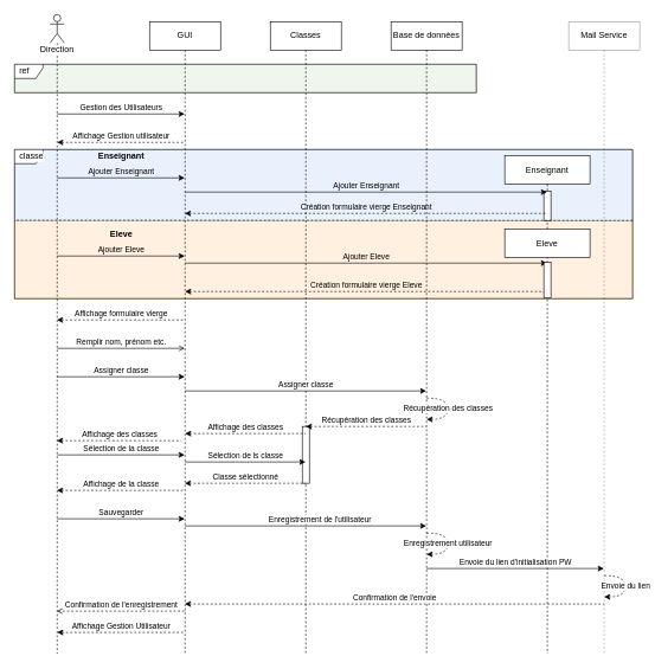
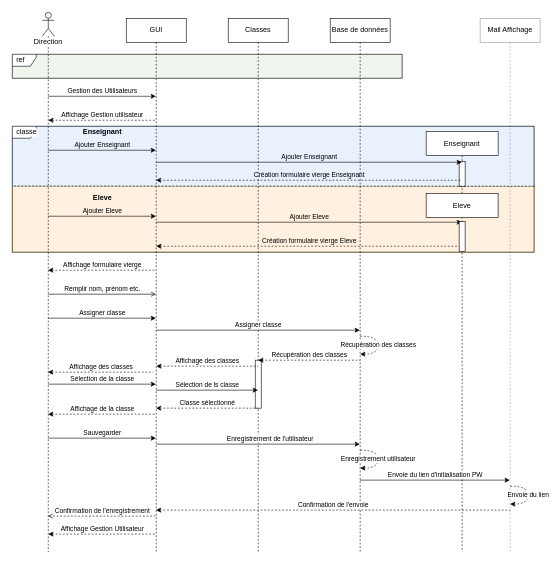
  <mxCell id="0" />
  <mxCell id="1" parent="0" />
  <mxCell id="2" value="" style="rounded=0;whiteSpace=wrap;html=1;labelBackgroundColor=default;fillColor=#ffe6cc;strokeColor=#d79b00;opacity=60;" vertex="1" parent="1"><mxGeometry x="20" y="310" width="870" height="110" as="geometry" /></mxCell>
  <mxCell id="3" value="" style="rounded=0;whiteSpace=wrap;html=1;labelBackgroundColor=default;fillColor=#dae8fc;strokeColor=#6c8ebf;opacity=60;" vertex="1" parent="1"><mxGeometry x="20" y="210" width="870" height="100" as="geometry" /></mxCell>
  <mxCell id="4" value="classe" style="shape=umlFrame;whiteSpace=wrap;html=1;width=40;height=20;boundedLbl=1;verticalAlign=middle;align=left;spacingLeft=5;labelBackgroundColor=default;fillColor=default;gradientColor=#ffffff;" vertex="1" parent="1"><mxGeometry x="20" y="210" width="870" height="210" as="geometry" /></mxCell>
  <mxCell id="5" value="" style="rounded=0;whiteSpace=wrap;html=1;labelBackgroundColor=default;fillColor=#d5e8d4;strokeColor=#82b366;opacity=40;" vertex="1" parent="1"><mxGeometry x="20" y="90" width="650" height="40" as="geometry" /></mxCell>
  <mxCell id="6" value="ref" style="shape=umlFrame;whiteSpace=wrap;html=1;width=40;height=20;boundedLbl=1;verticalAlign=middle;align=left;spacingLeft=5;labelBackgroundColor=default;gradientColor=#ffffff;" vertex="1" parent="1"><mxGeometry x="20" y="90" width="650" height="40" as="geometry" /></mxCell>
  <mxCell id="7" value="GUI" style="shape=umlLifeline;perimeter=lifelinePerimeter;whiteSpace=wrap;html=1;container=1;collapsible=0;recursiveResize=0;outlineConnect=0;" vertex="1" parent="1"><mxGeometry x="210" y="30" width="100" height="890" as="geometry" /></mxCell>
  <mxCell id="8" value="Affichage formulaire vierge" style="endArrow=none;html=1;rounded=0;verticalAlign=bottom;dashed=1;startArrow=classic;startFill=1;endFill=0;" edge="1" parent="7"><mxGeometry width="50" height="50" relative="1" as="geometry"><mxPoint x="-130.37" y="420" as="sourcePoint" /><mxPoint x="50" y="420" as="targetPoint" /></mxGeometry></mxCell>
  <mxCell id="9" value="Affichage de la classe" style="endArrow=none;html=1;rounded=0;verticalAlign=bottom;dashed=1;startArrow=classic;startFill=1;endFill=0;" edge="1" parent="7"><mxGeometry width="50" height="50" relative="1" as="geometry"><mxPoint x="-130.37" y="660" as="sourcePoint" /><mxPoint x="50" y="660.0" as="targetPoint" /></mxGeometry></mxCell>
  <mxCell id="10" value="Confirmation de l'enregistrement" style="endArrow=none;html=1;rounded=0;verticalAlign=bottom;dashed=1;startArrow=open;startFill=0;endFill=0;" edge="1" parent="7"><mxGeometry width="50" height="50" relative="1" as="geometry"><mxPoint x="-130.37" y="830" as="sourcePoint" /><mxPoint x="50" y="830" as="targetPoint" /></mxGeometry></mxCell>
  <mxCell id="11" value="Direction" style="shape=umlLifeline;participant=umlActor;perimeter=lifelinePerimeter;whiteSpace=wrap;html=1;container=1;collapsible=0;recursiveResize=0;verticalAlign=top;spacingTop=36;outlineConnect=0;labelBackgroundColor=default;" vertex="1" parent="1"><mxGeometry x="70" y="20" width="20" height="900" as="geometry" /></mxCell>
  <mxCell id="12" value="Base de données" style="shape=umlLifeline;perimeter=lifelinePerimeter;whiteSpace=wrap;html=1;container=1;collapsible=0;recursiveResize=0;outlineConnect=0;" vertex="1" parent="1"><mxGeometry x="550" y="30" width="100" height="890" as="geometry" /></mxCell>
  <mxCell id="13" value="Récupération des classes" style="curved=1;endArrow=classic;html=1;rounded=0;dashed=1;" edge="1" parent="12"><mxGeometry width="50" height="50" relative="1" as="geometry"><mxPoint x="50" y="530" as="sourcePoint" /><mxPoint x="50" y="560" as="targetPoint" /><Array as="points"><mxPoint x="80" y="530" /><mxPoint x="80" y="560" /></Array></mxGeometry></mxCell>
  <mxCell id="14" value="Enregistrement utilisateur" style="curved=1;endArrow=classic;html=1;rounded=0;dashed=1;" edge="1" parent="12"><mxGeometry width="50" height="50" relative="1" as="geometry"><mxPoint x="50" y="720.0" as="sourcePoint" /><mxPoint x="50" y="750.0" as="targetPoint" /><Array as="points"><mxPoint x="80" y="720" /><mxPoint x="80" y="750" /></Array></mxGeometry></mxCell>
  <mxCell id="15" value="Création formulaire vierge Eleve" style="endArrow=none;html=1;rounded=0;verticalAlign=bottom;dashed=1;startArrow=classic;startFill=1;endFill=0;labelBackgroundColor=none;" edge="1" parent="12"><mxGeometry width="50" height="50" relative="1" as="geometry"><mxPoint x="-290.0" y="380" as="sourcePoint" /><mxPoint x="219.87" y="380" as="targetPoint" /><Array as="points"><mxPoint x="-9.63" y="380" /></Array></mxGeometry></mxCell>
  <mxCell id="16" value="Ajouter Eleve" style="endArrow=classic;html=1;rounded=0;verticalAlign=bottom;labelBackgroundColor=none;" edge="1" parent="12"><mxGeometry width="50" height="50" relative="1" as="geometry"><mxPoint x="-290" y="340" as="sourcePoint" /><mxPoint x="219.5" y="340" as="targetPoint" /></mxGeometry></mxCell>
  <mxCell id="17" value="Gestion des Utilisateurs" style="endArrow=classic;html=1;rounded=0;verticalAlign=bottom;" edge="1" parent="1" target="7"><mxGeometry width="50" height="50" relative="1" as="geometry"><mxPoint x="80" y="160" as="sourcePoint" /><mxPoint x="200" y="160" as="targetPoint" /></mxGeometry></mxCell>
  <mxCell id="18" value="Classes" style="shape=umlLifeline;perimeter=lifelinePerimeter;whiteSpace=wrap;html=1;container=1;collapsible=0;recursiveResize=0;outlineConnect=0;" vertex="1" parent="1"><mxGeometry x="380" y="30" width="100" height="890" as="geometry" /></mxCell>
  <mxCell id="19" value="" style="rounded=0;whiteSpace=wrap;html=1;labelBackgroundColor=default;fillColor=default;gradientColor=#ffffff;" vertex="1" parent="18"><mxGeometry x="45" y="570" width="10" height="80" as="geometry" /></mxCell>
  <mxCell id="20" value="Affichage Gestion utilisateur" style="endArrow=none;html=1;rounded=0;verticalAlign=bottom;dashed=1;startArrow=classic;startFill=1;endFill=0;" edge="1" parent="1" target="7"><mxGeometry width="50" height="50" relative="1" as="geometry"><mxPoint x="80" y="200" as="sourcePoint" /><mxPoint x="200" y="200" as="targetPoint" /></mxGeometry></mxCell>
  <mxCell id="21" value="Ajouter Enseignant" style="endArrow=classic;html=1;rounded=0;verticalAlign=bottom;labelBackgroundColor=none;" edge="1" parent="1"><mxGeometry width="50" height="50" relative="1" as="geometry"><mxPoint x="80" y="250" as="sourcePoint" /><mxPoint x="259.5" y="250" as="targetPoint" /></mxGeometry></mxCell>
  <mxCell id="22" value="Enseignant" style="shape=umlLifeline;perimeter=lifelinePerimeter;whiteSpace=wrap;html=1;container=1;collapsible=0;recursiveResize=0;outlineConnect=0;fontColor=default;labelBackgroundColor=none;fillColor=default;" vertex="1" parent="1"><mxGeometry x="710" y="219" width="120" height="701" as="geometry" /></mxCell>
  <mxCell id="23" value="" style="rounded=0;whiteSpace=wrap;html=1;labelBackgroundColor=default;gradientColor=#ffffff;fillColor=default;" vertex="1" parent="22"><mxGeometry x="55" y="50" width="10" height="41" as="geometry" /></mxCell>
  <mxCell id="24" value="Eleve" style="rounded=0;whiteSpace=wrap;html=1;labelBackgroundColor=default;fillColor=default;gradientColor=#ffffff;" vertex="1" parent="22"><mxGeometry y="103" width="120" height="40" as="geometry" /></mxCell>
  <mxCell id="25" value="" style="rounded=0;whiteSpace=wrap;html=1;labelBackgroundColor=default;gradientColor=#ffffff;fillColor=default;" vertex="1" parent="22"><mxGeometry x="55" y="150" width="10" height="50" as="geometry" /></mxCell>
  <mxCell id="26" value="Ajouter Enseignant" style="endArrow=classic;html=1;rounded=0;verticalAlign=bottom;labelBackgroundColor=none;" edge="1" parent="1"><mxGeometry width="50" height="50" relative="1" as="geometry"><mxPoint x="260" y="270" as="sourcePoint" /><mxPoint x="769.5" y="270" as="targetPoint" /></mxGeometry></mxCell>
  <mxCell id="27" value="Remplir nom, prénom etc." style="endArrow=open;html=1;rounded=0;verticalAlign=bottom;endFill=0;" edge="1" parent="1"><mxGeometry width="50" height="50" relative="1" as="geometry"><mxPoint x="80" y="490" as="sourcePoint" /><mxPoint x="259.5" y="490" as="targetPoint" /></mxGeometry></mxCell>
  <mxCell id="28" value="Assigner classe" style="endArrow=classic;html=1;rounded=0;verticalAlign=bottom;" edge="1" parent="1"><mxGeometry width="50" height="50" relative="1" as="geometry"><mxPoint x="80" y="530" as="sourcePoint" /><mxPoint x="259.5" y="530" as="targetPoint" /></mxGeometry></mxCell>
  <mxCell id="29" value="Assigner classe" style="endArrow=classic;html=1;rounded=0;verticalAlign=bottom;" edge="1" parent="1"><mxGeometry width="50" height="50" relative="1" as="geometry"><mxPoint x="260" y="550" as="sourcePoint" /><mxPoint x="599.5" y="550" as="targetPoint" /></mxGeometry></mxCell>
  <mxCell id="30" value="Récupération des classes" style="endArrow=none;html=1;rounded=0;verticalAlign=bottom;dashed=1;startArrow=classic;startFill=1;endFill=0;" edge="1" parent="1"><mxGeometry width="50" height="50" relative="1" as="geometry"><mxPoint x="430" y="600" as="sourcePoint" /><mxPoint x="599.5" y="600" as="targetPoint" /></mxGeometry></mxCell>
  <mxCell id="31" value="Affichage des classes" style="endArrow=none;html=1;rounded=0;verticalAlign=bottom;dashed=1;startArrow=classic;startFill=1;endFill=0;" edge="1" parent="1"><mxGeometry width="50" height="50" relative="1" as="geometry"><mxPoint x="260.06" y="610" as="sourcePoint" /><mxPoint x="429.93" y="610" as="targetPoint" /><Array as="points"><mxPoint x="340.43" y="610" /></Array></mxGeometry></mxCell>
  <mxCell id="32" value="Sélection de la classe" style="endArrow=classic;html=1;rounded=0;verticalAlign=bottom;" edge="1" parent="1"><mxGeometry width="50" height="50" relative="1" as="geometry"><mxPoint x="80" y="640" as="sourcePoint" /><mxPoint x="259.5" y="640" as="targetPoint" /></mxGeometry></mxCell>
  <mxCell id="33" value="Sélection de ls classe" style="endArrow=classic;html=1;rounded=0;verticalAlign=bottom;" edge="1" parent="1"><mxGeometry width="50" height="50" relative="1" as="geometry"><mxPoint x="260" y="650" as="sourcePoint" /><mxPoint x="429.5" y="650" as="targetPoint" /></mxGeometry></mxCell>
  <mxCell id="34" value="Classe sélectionné" style="endArrow=none;html=1;rounded=0;verticalAlign=bottom;dashed=1;startArrow=classic;startFill=1;endFill=0;" edge="1" parent="1"><mxGeometry width="50" height="50" relative="1" as="geometry"><mxPoint x="259.63" y="680" as="sourcePoint" /><mxPoint x="429.5" y="680" as="targetPoint" /><Array as="points"><mxPoint x="340" y="680" /></Array></mxGeometry></mxCell>
  <mxCell id="35" value="Sauvegarder" style="endArrow=classic;html=1;rounded=0;verticalAlign=bottom;" edge="1" parent="1"><mxGeometry width="50" height="50" relative="1" as="geometry"><mxPoint x="80" y="730" as="sourcePoint" /><mxPoint x="259.5" y="730" as="targetPoint" /></mxGeometry></mxCell>
  <mxCell id="36" value="Enregistrement de l'utilisateur" style="endArrow=classic;html=1;rounded=0;verticalAlign=bottom;" edge="1" parent="1"><mxGeometry x="0.119" width="50" height="50" relative="1" as="geometry"><mxPoint x="260" y="740" as="sourcePoint" /><mxPoint x="599.5" y="740" as="targetPoint" /><mxPoint as="offset" /></mxGeometry></mxCell>
- <mxCell id="37" value="Mail Service" style="shape=umlLifeline;perimeter=lifelinePerimeter;whiteSpace=wrap;html=1;container=1;collapsible=0;recursiveResize=0;outlineConnect=0;labelBackgroundColor=default;gradientColor=#ffffff;opacity=40;" vertex="1" parent="1"><mxGeometry x="800" y="30" width="100" height="890" as="geometry" /></mxCell>
+ <mxCell id="37" value="Mail Affichage" style="shape=umlLifeline;perimeter=lifelinePerimeter;whiteSpace=wrap;html=1;container=1;collapsible=0;recursiveResize=0;outlineConnect=0;labelBackgroundColor=default;gradientColor=#ffffff;opacity=40;" vertex="1" parent="1"><mxGeometry x="800" y="30" width="100" height="890" as="geometry" /></mxCell>
  <mxCell id="38" value="Envoie du lien" style="curved=1;endArrow=classic;html=1;rounded=0;dashed=1;" edge="1" parent="37"><mxGeometry width="50" height="50" relative="1" as="geometry"><mxPoint x="50" y="780.0" as="sourcePoint" /><mxPoint x="50" y="810.0" as="targetPoint" /><Array as="points"><mxPoint x="80" y="780" /><mxPoint x="80" y="810" /></Array></mxGeometry></mxCell>
  <mxCell id="39" value="Confirmation de l'envoie" style="endArrow=none;html=1;rounded=0;verticalAlign=bottom;dashed=1;startArrow=classic;startFill=1;endFill=0;" edge="1" parent="37"><mxGeometry width="50" height="50" relative="1" as="geometry"><mxPoint x="-540.37" y="820" as="sourcePoint" /><mxPoint x="50" y="820" as="targetPoint" /></mxGeometry></mxCell>
  <mxCell id="40" value="Envoie du lien d'initialisation PW" style="endArrow=classic;html=1;rounded=0;verticalAlign=bottom;" edge="1" parent="1"><mxGeometry width="50" height="50" relative="1" as="geometry"><mxPoint x="599.63" y="800" as="sourcePoint" /><mxPoint x="849.5" y="800" as="targetPoint" /><Array as="points"><mxPoint x="720" y="800" /></Array></mxGeometry></mxCell>
  <mxCell id="41" value="Affichage Gestion Utilisateur" style="endArrow=none;html=1;rounded=0;verticalAlign=bottom;dashed=1;startArrow=classic;startFill=1;endFill=0;" edge="1" parent="1"><mxGeometry width="50" height="50" relative="1" as="geometry"><mxPoint x="80" y="890" as="sourcePoint" /><mxPoint x="259.5" y="890" as="targetPoint" /></mxGeometry></mxCell>
  <mxCell id="42" value="Ajouter Eleve" style="endArrow=classic;html=1;rounded=0;verticalAlign=bottom;labelBackgroundColor=none;" edge="1" parent="1"><mxGeometry width="50" height="50" relative="1" as="geometry"><mxPoint x="80" y="360" as="sourcePoint" /><mxPoint x="259.5" y="360" as="targetPoint" /></mxGeometry></mxCell>
  <mxCell id="43" value="" style="endArrow=none;dashed=1;html=1;rounded=0;entryX=0.001;entryY=0.474;entryDx=0;entryDy=0;entryPerimeter=0;" edge="1" parent="1" target="4"><mxGeometry width="50" height="50" relative="1" as="geometry"><mxPoint x="890" y="310" as="sourcePoint" /><mxPoint x="490" y="290" as="targetPoint" /></mxGeometry></mxCell>
  <mxCell id="44" value="&lt;b&gt;Enseignant&lt;/b&gt;" style="text;html=1;align=center;verticalAlign=middle;resizable=0;points=[];autosize=1;strokeColor=none;fillColor=none;" vertex="1" parent="1"><mxGeometry x="130" y="210" width="80" height="20" as="geometry" /></mxCell>
  <mxCell id="45" value="&lt;b&gt;Eleve&lt;/b&gt;" style="text;html=1;align=center;verticalAlign=middle;resizable=0;points=[];autosize=1;strokeColor=none;fillColor=none;" vertex="1" parent="1"><mxGeometry x="145" y="320" width="50" height="20" as="geometry" /></mxCell>
  <mxCell id="46" value="Création formulaire vierge Enseignant" style="endArrow=none;html=1;rounded=0;verticalAlign=bottom;dashed=1;startArrow=classic;startFill=1;endFill=0;labelBackgroundColor=none;" edge="1" parent="1"><mxGeometry width="50" height="50" relative="1" as="geometry"><mxPoint x="259.63" y="300" as="sourcePoint" /><mxPoint x="769.5" y="300" as="targetPoint" /><Array as="points"><mxPoint x="540" y="300" /></Array></mxGeometry></mxCell>
  <mxCell id="47" value="Affichage des classes" style="endArrow=none;html=1;rounded=0;verticalAlign=bottom;dashed=1;startArrow=classic;startFill=1;endFill=0;" edge="1" parent="1" source="11"><mxGeometry width="50" height="50" relative="1" as="geometry"><mxPoint x="85.06" y="620" as="sourcePoint" /><mxPoint x="254.93" y="620" as="targetPoint" /><Array as="points"><mxPoint x="165.43" y="620" /></Array></mxGeometry></mxCell>
